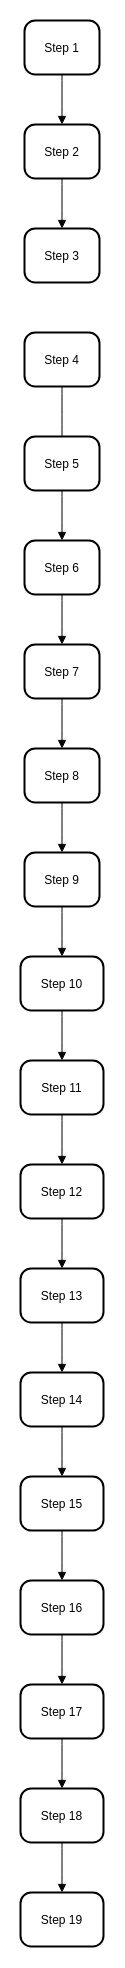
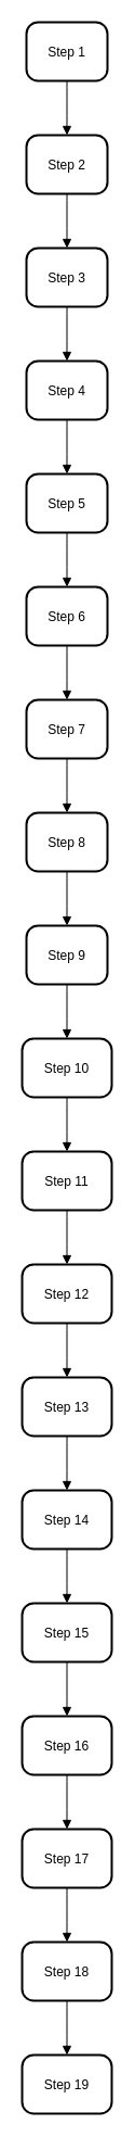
  <mxCell id="0" />
  <mxCell id="1" parent="0" />
  <mxCell id="2" value="Step 1" style="rounded=1;arcSize=20;strokeWidth=2" vertex="1" parent="1"><mxGeometry x="24" y="20" width="75" height="54" as="geometry" /></mxCell>
  <mxCell id="3" value="Step 2" style="rounded=1;arcSize=20;strokeWidth=2" vertex="1" parent="1"><mxGeometry x="24" y="124" width="75" height="54" as="geometry" /></mxCell>
  <mxCell id="4" value="Step 3" style="rounded=1;arcSize=20;strokeWidth=2" vertex="1" parent="1"><mxGeometry x="24" y="228" width="75" height="54" as="geometry" /></mxCell>
  <mxCell id="5" value="Step 4" style="rounded=1;arcSize=20;strokeWidth=2" vertex="1" parent="1"><mxGeometry x="24" y="332" width="75" height="54" as="geometry" /></mxCell>
  <mxCell id="6" value="Step 5" style="rounded=1;arcSize=20;strokeWidth=2" vertex="1" parent="1"><mxGeometry x="24" y="436" width="75" height="54" as="geometry" /></mxCell>
  <mxCell id="7" value="Step 6" style="rounded=1;arcSize=20;strokeWidth=2" vertex="1" parent="1"><mxGeometry x="24" y="540" width="75" height="54" as="geometry" /></mxCell>
  <mxCell id="8" value="Step 7" style="rounded=1;arcSize=20;strokeWidth=2" vertex="1" parent="1"><mxGeometry x="24" y="644" width="75" height="54" as="geometry" /></mxCell>
  <mxCell id="9" value="Step 8" style="rounded=1;arcSize=20;strokeWidth=2" vertex="1" parent="1"><mxGeometry x="24" y="748" width="75" height="54" as="geometry" /></mxCell>
  <mxCell id="10" value="Step 9" style="rounded=1;arcSize=20;strokeWidth=2" vertex="1" parent="1"><mxGeometry x="24" y="852" width="75" height="54" as="geometry" /></mxCell>
  <mxCell id="11" value="Step 10" style="rounded=1;arcSize=20;strokeWidth=2" vertex="1" parent="1"><mxGeometry x="20" y="956" width="83" height="54" as="geometry" /></mxCell>
  <mxCell id="12" value="Step 11" style="rounded=1;arcSize=20;strokeWidth=2" vertex="1" parent="1"><mxGeometry x="20" y="1060" width="83" height="54" as="geometry" /></mxCell>
  <mxCell id="13" value="Step 12" style="rounded=1;arcSize=20;strokeWidth=2" vertex="1" parent="1"><mxGeometry x="20" y="1164" width="83" height="54" as="geometry" /></mxCell>
  <mxCell id="14" value="Step 13" style="rounded=1;arcSize=20;strokeWidth=2" vertex="1" parent="1"><mxGeometry x="20" y="1268" width="83" height="54" as="geometry" /></mxCell>
  <mxCell id="15" value="Step 14" style="rounded=1;arcSize=20;strokeWidth=2" vertex="1" parent="1"><mxGeometry x="20" y="1372" width="83" height="54" as="geometry" /></mxCell>
  <mxCell id="16" value="Step 15" style="rounded=1;arcSize=20;strokeWidth=2" vertex="1" parent="1"><mxGeometry x="20" y="1476" width="83" height="54" as="geometry" /></mxCell>
  <mxCell id="17" value="Step 16" style="rounded=1;arcSize=20;strokeWidth=2" vertex="1" parent="1"><mxGeometry x="20" y="1580" width="83" height="54" as="geometry" /></mxCell>
  <mxCell id="18" value="Step 17" style="rounded=1;arcSize=20;strokeWidth=2" vertex="1" parent="1"><mxGeometry x="20" y="1684" width="83" height="54" as="geometry" /></mxCell>
  <mxCell id="19" value="Step 18" style="rounded=1;arcSize=20;strokeWidth=2" vertex="1" parent="1"><mxGeometry x="20" y="1788" width="83" height="54" as="geometry" /></mxCell>
  <mxCell id="20" value="Step 19" style="rounded=1;arcSize=20;strokeWidth=2" vertex="1" parent="1"><mxGeometry x="20" y="1892" width="83" height="54" as="geometry" /></mxCell>
  <mxCell id="21" value="" style="curved=1;startArrow=none;endArrow=block;exitX=0.5;exitY=1;entryX=0.5;entryY=0;" edge="1" parent="1" source="2" target="3"><mxGeometry relative="1" as="geometry"><Array as="points" /></mxGeometry></mxCell>
  <mxCell id="22" value="" style="curved=1;startArrow=none;endArrow=block;exitX=0.5;exitY=1;entryX=0.5;entryY=0;" edge="1" parent="1" source="3" target="4"><mxGeometry relative="1" as="geometry"><Array as="points" /></mxGeometry></mxCell>
- <mxCell id="24" value="" style="curved=1;startArrow=none;endArrow=none;exitX=0.5;exitY=1;entryX=0.5;entryY=0;" edge="1" parent="1" source="5" target="6"><mxGeometry relative="1" as="geometry"><Array as="points" /></mxGeometry></mxCell>
+ <mxCell id="23" value="" style="curved=1;startArrow=none;endArrow=block;exitX=0.5;exitY=1;entryX=0.5;entryY=0;" edge="1" parent="1" source="4" target="5"><mxGeometry relative="1" as="geometry"><Array as="points" /></mxGeometry></mxCell>
+ <mxCell id="24" value="" style="curved=1;startArrow=none;endArrow=block;exitX=0.5;exitY=1;entryX=0.5;entryY=0;" edge="1" parent="1" source="5" target="6"><mxGeometry relative="1" as="geometry"><Array as="points" /></mxGeometry></mxCell>
  <mxCell id="25" value="" style="curved=1;startArrow=none;endArrow=block;exitX=0.5;exitY=1;entryX=0.5;entryY=0;" edge="1" parent="1" source="6" target="7"><mxGeometry relative="1" as="geometry"><Array as="points" /></mxGeometry></mxCell>
  <mxCell id="26" value="" style="curved=1;startArrow=none;endArrow=block;exitX=0.5;exitY=1;entryX=0.5;entryY=0;" edge="1" parent="1" source="7" target="8"><mxGeometry relative="1" as="geometry"><Array as="points" /></mxGeometry></mxCell>
  <mxCell id="27" value="" style="curved=1;startArrow=none;endArrow=block;exitX=0.5;exitY=1;entryX=0.5;entryY=0;" edge="1" parent="1" source="8" target="9"><mxGeometry relative="1" as="geometry"><Array as="points" /></mxGeometry></mxCell>
  <mxCell id="28" value="" style="curved=1;startArrow=none;endArrow=block;exitX=0.5;exitY=1;entryX=0.5;entryY=0;" edge="1" parent="1" source="9" target="10"><mxGeometry relative="1" as="geometry"><Array as="points" /></mxGeometry></mxCell>
  <mxCell id="29" value="" style="curved=1;startArrow=none;endArrow=block;exitX=0.5;exitY=1;entryX=0.5;entryY=0;" edge="1" parent="1" source="10" target="11"><mxGeometry relative="1" as="geometry"><Array as="points" /></mxGeometry></mxCell>
  <mxCell id="30" value="" style="curved=1;startArrow=none;endArrow=block;exitX=0.5;exitY=1;entryX=0.5;entryY=0;" edge="1" parent="1" source="11" target="12"><mxGeometry relative="1" as="geometry"><Array as="points" /></mxGeometry></mxCell>
  <mxCell id="31" value="" style="curved=1;startArrow=none;endArrow=block;exitX=0.5;exitY=1;entryX=0.5;entryY=0;" edge="1" parent="1" source="12" target="13"><mxGeometry relative="1" as="geometry"><Array as="points" /></mxGeometry></mxCell>
  <mxCell id="32" value="" style="curved=1;startArrow=none;endArrow=block;exitX=0.5;exitY=1;entryX=0.5;entryY=0;" edge="1" parent="1" source="13" target="14"><mxGeometry relative="1" as="geometry"><Array as="points" /></mxGeometry></mxCell>
  <mxCell id="33" value="" style="curved=1;startArrow=none;endArrow=block;exitX=0.5;exitY=1;entryX=0.5;entryY=0;" edge="1" parent="1" source="14" target="15"><mxGeometry relative="1" as="geometry"><Array as="points" /></mxGeometry></mxCell>
  <mxCell id="34" value="" style="curved=1;startArrow=none;endArrow=block;exitX=0.5;exitY=1;entryX=0.5;entryY=0;" edge="1" parent="1" source="15" target="16"><mxGeometry relative="1" as="geometry"><Array as="points" /></mxGeometry></mxCell>
  <mxCell id="35" value="" style="curved=1;startArrow=none;endArrow=block;exitX=0.5;exitY=1;entryX=0.5;entryY=0;" edge="1" parent="1" source="16" target="17"><mxGeometry relative="1" as="geometry"><Array as="points" /></mxGeometry></mxCell>
  <mxCell id="36" value="" style="curved=1;startArrow=none;endArrow=block;exitX=0.5;exitY=1;entryX=0.5;entryY=0;" edge="1" parent="1" source="17" target="18"><mxGeometry relative="1" as="geometry"><Array as="points" /></mxGeometry></mxCell>
  <mxCell id="37" value="" style="curved=1;startArrow=none;endArrow=block;exitX=0.5;exitY=1;entryX=0.5;entryY=0;" edge="1" parent="1" source="18" target="19"><mxGeometry relative="1" as="geometry"><Array as="points" /></mxGeometry></mxCell>
  <mxCell id="38" value="" style="curved=1;startArrow=none;endArrow=block;exitX=0.5;exitY=1;entryX=0.5;entryY=0;" edge="1" parent="1" source="19" target="20"><mxGeometry relative="1" as="geometry"><Array as="points" /></mxGeometry></mxCell>
